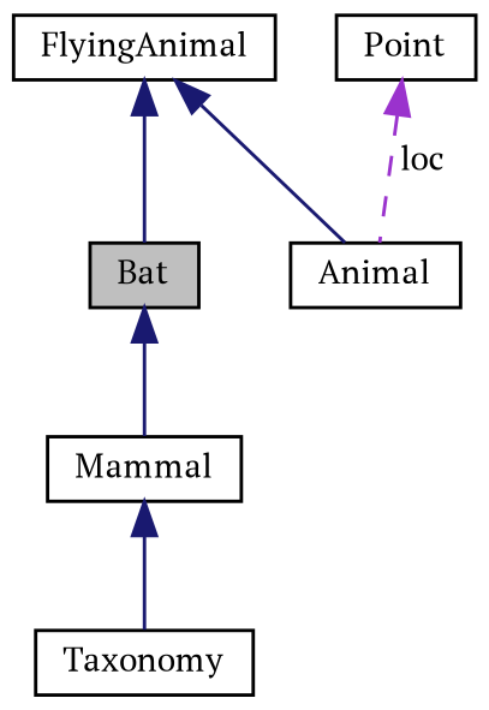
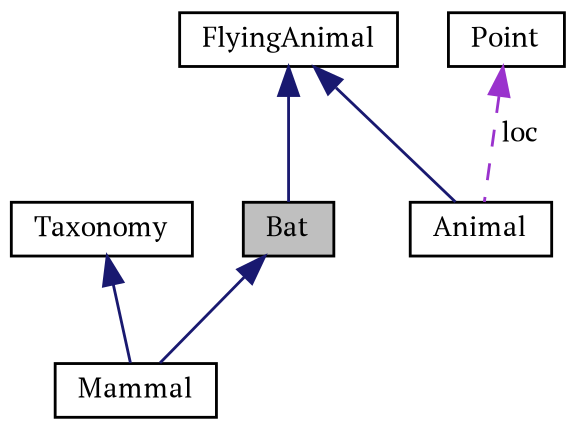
  digraph {
    fontname="PT Serif"
    node [color=black fillcolor=white fontname="PT Serif" fontsize=10 shape=record style=filled]
    edge [color=midnightblue dir=back fontname="PT Serif" fontsize=10 labelfontname=Helvetica labelfontsize=10 style=solid]
    n1 [fillcolor=grey75 fontcolor=black height=0.2 label=Bat width=0.4]
    n2 [height=0.2 label=Mammal width=0.4]
    n3 [height=0.2 label=FlyingAnimal width=0.4]
    n4 [height=0.2 label=Animal width=0.4]
    n5 [height=0.2 label=Point width=0.4]
    n6 [height=0.2 label=Taxonomy width=0.4]
    n1 -> n2
    n3 -> n1
    n3 -> n4
    n5 -> n4 [color=darkorchid3 label=" loc" style=dashed]
-   n2 -> n6
+   n6 -> n2
  }
